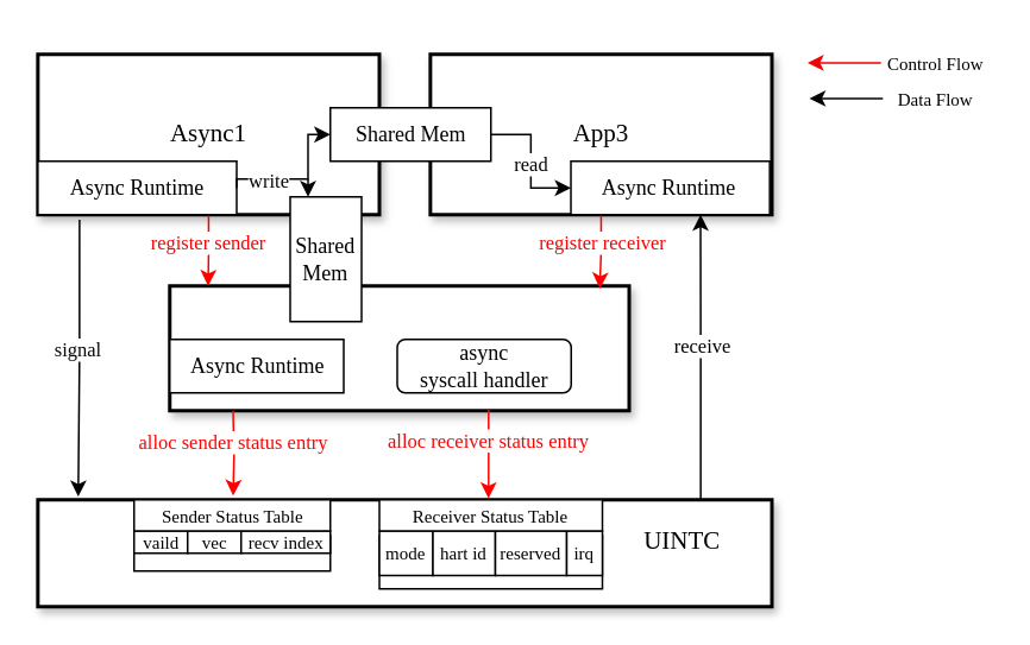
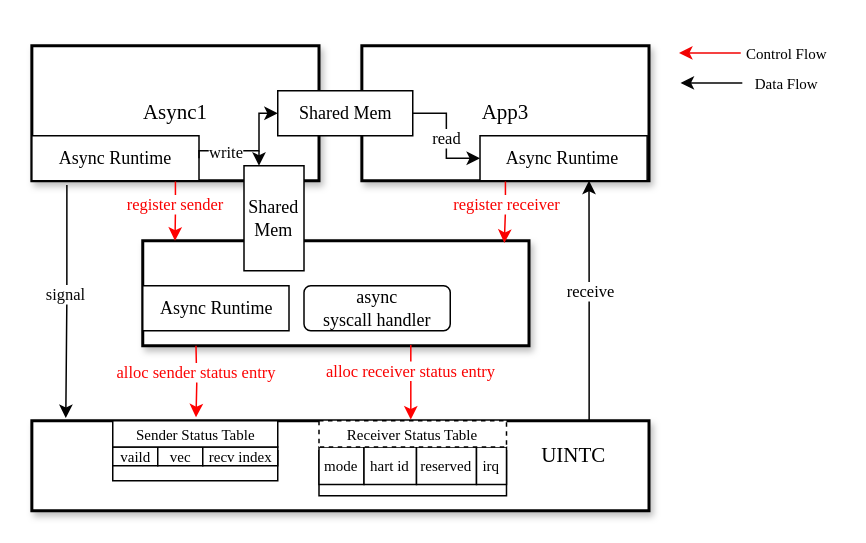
  <mxCell id="0" />
  <mxCell id="1" parent="0" />
  <mxCell id="2" value="&lt;font style=&quot;font-size: 14px;&quot; face=&quot;Times New Roman&quot;&gt;Async1&lt;/font&gt;" style="rounded=0;whiteSpace=wrap;html=1;strokeWidth=2;container=0;shadow=1;" parent="1" vertex="1"><mxGeometry x="20.57" y="30" width="191.43" height="90" as="geometry" /></mxCell>
  <mxCell id="3" value="&lt;font style=&quot;font-size: 14px;&quot; face=&quot;Times New Roman&quot;&gt;App3&lt;/font&gt;" style="rounded=0;whiteSpace=wrap;html=1;strokeWidth=2;container=0;shadow=1;" parent="1" vertex="1"><mxGeometry x="240.57" y="30" width="191.43" height="90" as="geometry" /></mxCell>
  <mxCell id="4" value="" style="rounded=0;whiteSpace=wrap;html=1;strokeWidth=2;container=0;shadow=1;" parent="1" vertex="1"><mxGeometry x="94.5" y="160" width="257.5" height="70" as="geometry" /></mxCell>
  <mxCell id="5" value="" style="rounded=0;whiteSpace=wrap;html=1;strokeWidth=2;container=0;shadow=1;" parent="1" vertex="1"><mxGeometry x="20.57" y="280" width="411.43" height="60" as="geometry" /></mxCell>
  <mxCell id="6" value="&lt;font face=&quot;Times New Roman&quot;&gt;Shared Mem&lt;/font&gt;" style="rounded=0;whiteSpace=wrap;html=1;" parent="1" vertex="1"><mxGeometry x="184.5" y="60" width="90" height="30" as="geometry" /></mxCell>
  <mxCell id="7" style="edgeStyle=orthogonalEdgeStyle;rounded=0;orthogonalLoop=1;jettySize=auto;html=1;exitX=0.5;exitY=1;exitDx=0;exitDy=0;strokeColor=#ff0000;" parent="1" source="2" edge="1"><mxGeometry relative="1" as="geometry"><mxPoint x="116" y="160" as="targetPoint" /></mxGeometry></mxCell>
  <mxCell id="8" value="&lt;font color=&quot;#fa0000&quot; face=&quot;Times New Roman&quot;&gt;register sender&lt;/font&gt;" style="edgeLabel;html=1;align=center;verticalAlign=middle;resizable=0;points=[];" parent="7" vertex="1" connectable="0"><mxGeometry x="-0.248" y="-1" relative="1" as="geometry"><mxPoint as="offset" /></mxGeometry></mxCell>
  <mxCell id="9" style="edgeStyle=orthogonalEdgeStyle;rounded=0;orthogonalLoop=1;jettySize=auto;html=1;entryX=0.266;entryY=-0.038;entryDx=0;entryDy=0;entryPerimeter=0;strokeColor=#ff0000;" parent="1" target="5" edge="1"><mxGeometry relative="1" as="geometry"><mxPoint x="130" y="230" as="sourcePoint" /><mxPoint x="126" y="172" as="targetPoint" /></mxGeometry></mxCell>
  <mxCell id="10" value="&lt;font color=&quot;#fc0303&quot; face=&quot;Times New Roman&quot;&gt;alloc sender status entry&lt;/font&gt;" style="edgeLabel;html=1;align=center;verticalAlign=middle;resizable=0;points=[];" parent="9" vertex="1" connectable="0"><mxGeometry x="-0.27" y="-1" relative="1" as="geometry"><mxPoint y="-1" as="offset" /></mxGeometry></mxCell>
  <mxCell id="11" style="edgeStyle=orthogonalEdgeStyle;rounded=0;orthogonalLoop=1;jettySize=auto;html=1;exitX=0.5;exitY=1;exitDx=0;exitDy=0;entryX=0.936;entryY=0.021;entryDx=0;entryDy=0;entryPerimeter=0;strokeColor=#fa0000;" parent="1" source="3" target="4" edge="1"><mxGeometry relative="1" as="geometry"><mxPoint x="126" y="130" as="sourcePoint" /><mxPoint x="126" y="172" as="targetPoint" /></mxGeometry></mxCell>
  <mxCell id="12" value="&lt;font color=&quot;#f90101&quot; face=&quot;Times New Roman&quot;&gt;register receiver&lt;/font&gt;" style="edgeLabel;html=1;align=center;verticalAlign=middle;resizable=0;points=[];" parent="11" vertex="1" connectable="0"><mxGeometry x="-0.227" relative="1" as="geometry"><mxPoint as="offset" /></mxGeometry></mxCell>
  <mxCell id="13" style="edgeStyle=orthogonalEdgeStyle;rounded=0;orthogonalLoop=1;jettySize=auto;html=1;entryX=0.614;entryY=-0.014;entryDx=0;entryDy=0;entryPerimeter=0;exitX=0.694;exitY=0.994;exitDx=0;exitDy=0;exitPerimeter=0;strokeColor=#ff0000;" parent="1" source="4" target="5" edge="1"><mxGeometry relative="1" as="geometry"><mxPoint x="140" y="200" as="sourcePoint" /><mxPoint x="140" y="239" as="targetPoint" /></mxGeometry></mxCell>
  <mxCell id="14" value="&lt;font color=&quot;#f90101&quot; face=&quot;Times New Roman&quot;&gt;alloc receiver status entry&lt;/font&gt;" style="edgeLabel;html=1;align=center;verticalAlign=middle;resizable=0;points=[];" parent="13" vertex="1" connectable="0"><mxGeometry x="-0.27" y="-1" relative="1" as="geometry"><mxPoint y="-1" as="offset" /></mxGeometry></mxCell>
  <mxCell id="15" style="edgeStyle=orthogonalEdgeStyle;rounded=0;orthogonalLoop=1;jettySize=auto;html=1;entryX=0.055;entryY=-0.03;entryDx=0;entryDy=0;entryPerimeter=0;exitX=0.122;exitY=1.032;exitDx=0;exitDy=0;exitPerimeter=0;fillColor=#f8cecc;strokeColor=#000000;" parent="1" source="2" target="5" edge="1"><mxGeometry relative="1" as="geometry"><mxPoint x="140" y="200" as="sourcePoint" /><mxPoint x="140" y="239" as="targetPoint" /></mxGeometry></mxCell>
  <mxCell id="16" value="&lt;span style=&quot;font-family: &amp;quot;Times New Roman&amp;quot;;&quot;&gt;&lt;font color=&quot;#080808&quot;&gt;signal&lt;/font&gt;&lt;/span&gt;" style="edgeLabel;html=1;align=center;verticalAlign=middle;resizable=0;points=[];" parent="15" vertex="1" connectable="0"><mxGeometry x="-0.063" y="-1" relative="1" as="geometry"><mxPoint as="offset" /></mxGeometry></mxCell>
  <mxCell id="17" style="edgeStyle=orthogonalEdgeStyle;rounded=0;orthogonalLoop=1;jettySize=auto;html=1;strokeColor=#000000;exitX=0.903;exitY=0;exitDx=0;exitDy=0;exitPerimeter=0;" parent="1" source="5" edge="1"><mxGeometry relative="1" as="geometry"><mxPoint x="392" y="227" as="sourcePoint" /><mxPoint x="392" y="120" as="targetPoint" /></mxGeometry></mxCell>
  <mxCell id="18" value="&lt;span style=&quot;font-family: &amp;quot;Times New Roman&amp;quot;;&quot;&gt;receive&lt;/span&gt;" style="edgeLabel;html=1;align=center;verticalAlign=middle;resizable=0;points=[];" parent="17" vertex="1" connectable="0"><mxGeometry x="0.079" relative="1" as="geometry"><mxPoint as="offset" /></mxGeometry></mxCell>
  <mxCell id="19" value="&lt;font face=&quot;Times New Roman&quot;&gt;Async Runtime&lt;/font&gt;" style="rounded=0;whiteSpace=wrap;html=1;" parent="1" vertex="1"><mxGeometry x="20.57" y="90" width="111.43" height="30" as="geometry" /></mxCell>
  <mxCell id="20" value="&lt;font face=&quot;Times New Roman&quot;&gt;Async Runtime&lt;/font&gt;" style="rounded=0;whiteSpace=wrap;html=1;" parent="1" vertex="1"><mxGeometry x="319.34" y="90" width="111.43" height="30" as="geometry" /></mxCell>
  <mxCell id="21" value="" style="rounded=0;whiteSpace=wrap;html=1;" parent="1" vertex="1"><mxGeometry x="212" y="300" width="125" height="30" as="geometry" /></mxCell>
  <mxCell id="22" value="&lt;font style=&quot;font-size: 10px;&quot; face=&quot;Times New Roman&quot;&gt;mode&lt;/font&gt;" style="rounded=0;whiteSpace=wrap;html=1;" parent="1" vertex="1"><mxGeometry x="212" y="297.5" width="30" height="25" as="geometry" /></mxCell>
  <mxCell id="23" value="&lt;font style=&quot;font-size: 10px;&quot; face=&quot;Times New Roman&quot;&gt;hart id&lt;/font&gt;" style="rounded=0;whiteSpace=wrap;html=1;" parent="1" vertex="1"><mxGeometry x="242" y="297.5" width="35" height="25" as="geometry" /></mxCell>
  <mxCell id="24" value="&lt;font face=&quot;Times New Roman&quot; style=&quot;font-size: 10px;&quot;&gt;reserved&lt;/font&gt;" style="rounded=0;whiteSpace=wrap;html=1;" parent="1" vertex="1"><mxGeometry x="277" y="297.5" width="40" height="25" as="geometry" /></mxCell>
  <mxCell id="25" value="&lt;font face=&quot;Times New Roman&quot; style=&quot;font-size: 10px;&quot;&gt;irq&lt;/font&gt;" style="rounded=0;whiteSpace=wrap;html=1;" parent="1" vertex="1"><mxGeometry x="317" y="297.5" width="20" height="25" as="geometry" /></mxCell>
  <mxCell id="26" value="" style="rounded=0;whiteSpace=wrap;html=1;" parent="1" vertex="1"><mxGeometry x="74.5" y="300" width="110" height="20" as="geometry" /></mxCell>
  <mxCell id="27" value="&lt;font face=&quot;Times New Roman&quot;&gt;&lt;span style=&quot;font-size: 10px;&quot;&gt;vaild&lt;/span&gt;&lt;/font&gt;" style="rounded=0;whiteSpace=wrap;html=1;" parent="1" vertex="1"><mxGeometry x="74.5" y="297.5" width="30" height="12.5" as="geometry" /></mxCell>
  <mxCell id="28" value="&lt;font face=&quot;Times New Roman&quot;&gt;&lt;span style=&quot;font-size: 10px;&quot;&gt;vec&lt;/span&gt;&lt;/font&gt;" style="rounded=0;whiteSpace=wrap;html=1;" parent="1" vertex="1"><mxGeometry x="104.5" y="297.5" width="30" height="12.5" as="geometry" /></mxCell>
  <mxCell id="29" value="&lt;font face=&quot;Times New Roman&quot;&gt;&lt;span style=&quot;font-size: 10px;&quot;&gt;recv index&lt;/span&gt;&lt;/font&gt;" style="rounded=0;whiteSpace=wrap;html=1;" parent="1" vertex="1"><mxGeometry x="134.5" y="297.5" width="50" height="12.5" as="geometry" /></mxCell>
- <mxCell id="30" value="&lt;font style=&quot;font-size: 10px;&quot; face=&quot;Times New Roman&quot;&gt;Receiver Status Table&lt;/font&gt;" style="rounded=0;whiteSpace=wrap;html=1;" parent="1" vertex="1"><mxGeometry x="212" y="280" width="125" height="17.5" as="geometry" /></mxCell>
+ <mxCell id="30" value="&lt;font style=&quot;font-size: 10px;&quot; face=&quot;Times New Roman&quot;&gt;Receiver Status Table&lt;/font&gt;" style="rounded=0;whiteSpace=wrap;html=1;dashed=1;" parent="1" vertex="1"><mxGeometry x="212" y="280" width="125" height="17.5" as="geometry" /></mxCell>
  <mxCell id="31" value="&lt;font style=&quot;font-size: 10px;&quot; face=&quot;Times New Roman&quot;&gt;Sender Status Table&lt;/font&gt;" style="rounded=0;whiteSpace=wrap;html=1;" parent="1" vertex="1"><mxGeometry x="74.5" y="280" width="110" height="17.5" as="geometry" /></mxCell>
  <mxCell id="32" value="&lt;font face=&quot;Times New Roman&quot;&gt;Async Runtime&lt;/font&gt;" style="rounded=0;whiteSpace=wrap;html=1;" parent="1" vertex="1"><mxGeometry x="94.5" y="190" width="97.5" height="30" as="geometry" /></mxCell>
  <mxCell id="33" style="edgeStyle=orthogonalEdgeStyle;rounded=0;orthogonalLoop=1;jettySize=auto;html=1;entryX=0;entryY=0.5;entryDx=0;entryDy=0;exitX=1;exitY=0.5;exitDx=0;exitDy=0;fillColor=#f8cecc;strokeColor=#030303;" parent="1" source="19" target="6" edge="1"><mxGeometry relative="1" as="geometry"><mxPoint x="54" y="133" as="sourcePoint" /><mxPoint x="53" y="289" as="targetPoint" /><Array as="points"><mxPoint x="132" y="100" /><mxPoint x="172" y="100" /><mxPoint x="172" y="75" /></Array></mxGeometry></mxCell>
  <mxCell id="34" value="&lt;font color=&quot;#050505&quot; face=&quot;Times New Roman&quot;&gt;write&lt;/font&gt;" style="edgeLabel;html=1;align=center;verticalAlign=middle;resizable=0;points=[];" parent="33" vertex="1" connectable="0"><mxGeometry x="-0.46" relative="1" as="geometry"><mxPoint as="offset" /></mxGeometry></mxCell>
  <mxCell id="35" style="edgeStyle=orthogonalEdgeStyle;rounded=0;orthogonalLoop=1;jettySize=auto;html=1;entryX=0;entryY=0.5;entryDx=0;entryDy=0;exitX=1;exitY=0.5;exitDx=0;exitDy=0;fillColor=#f8cecc;strokeColor=#050505;" parent="1" source="6" target="20" edge="1"><mxGeometry relative="1" as="geometry"><mxPoint x="142" y="115" as="sourcePoint" /><mxPoint x="195" y="85" as="targetPoint" /></mxGeometry></mxCell>
  <mxCell id="36" value="&lt;font color=&quot;#030303&quot; face=&quot;Times New Roman&quot;&gt;read&lt;/font&gt;" style="edgeLabel;html=1;align=center;verticalAlign=middle;resizable=0;points=[];" parent="35" vertex="1" connectable="0"><mxGeometry x="0.046" relative="1" as="geometry"><mxPoint as="offset" /></mxGeometry></mxCell>
  <mxCell id="37" value="" style="endArrow=classic;html=1;rounded=0;strokeColor=#f20202;" parent="1" edge="1"><mxGeometry width="50" height="50" relative="1" as="geometry"><mxPoint x="493.17" y="34.75" as="sourcePoint" /><mxPoint x="452" y="34.75" as="targetPoint" /></mxGeometry></mxCell>
  <mxCell id="38" value="" style="endArrow=classic;html=1;rounded=0;strokeColor=#050505;" parent="1" edge="1"><mxGeometry width="50" height="50" relative="1" as="geometry"><mxPoint x="494.21" y="54.75" as="sourcePoint" /><mxPoint x="453.04" y="54.75" as="targetPoint" /></mxGeometry></mxCell>
  <mxCell id="39" value="&lt;font face=&quot;Times New Roman&quot; style=&quot;font-size: 10px;&quot;&gt;Control Flow&lt;/font&gt;" style="text;html=1;align=center;verticalAlign=middle;whiteSpace=wrap;rounded=0;" parent="1" vertex="1"><mxGeometry x="494.21" y="20" width="60" height="30" as="geometry" /></mxCell>
  <mxCell id="40" value="&lt;font face=&quot;Times New Roman&quot; style=&quot;font-size: 10px;&quot;&gt;Data Flow&lt;/font&gt;" style="text;html=1;align=center;verticalAlign=middle;whiteSpace=wrap;rounded=0;" parent="1" vertex="1"><mxGeometry x="494.21" y="40" width="60" height="30" as="geometry" /></mxCell>
  <mxCell id="41" value="&lt;font style=&quot;font-size: 12px;&quot; face=&quot;Times New Roman&quot;&gt;Shared Mem&lt;/font&gt;" style="rounded=0;whiteSpace=wrap;html=1;" parent="1" vertex="1"><mxGeometry x="162" y="110" width="40" height="70" as="geometry" /></mxCell>
- <mxCell id="42" value="&lt;div&gt;&lt;span style=&quot;background-color: initial;&quot;&gt;&lt;font face=&quot;Times New Roman&quot;&gt;async&lt;/font&gt;&lt;/span&gt;&lt;/div&gt;&lt;div&gt;&lt;span style=&quot;background-color: initial;&quot;&gt;&lt;font face=&quot;Times New Roman&quot;&gt;syscall handler&lt;/font&gt;&lt;/span&gt;&lt;br&gt;&lt;/div&gt;" style="rounded=1;whiteSpace=wrap;html=1;" parent="1" vertex="1"><mxGeometry x="222" y="190" width="97.5" height="30" as="geometry" /></mxCell>
+ <mxCell id="42" value="&lt;div&gt;&lt;span style=&quot;background-color: initial;&quot;&gt;&lt;font face=&quot;Times New Roman&quot;&gt;async&lt;/font&gt;&lt;/span&gt;&lt;/div&gt;&lt;div&gt;&lt;span style=&quot;background-color: initial;&quot;&gt;&lt;font face=&quot;Times New Roman&quot;&gt;syscall handler&lt;/font&gt;&lt;/span&gt;&lt;br&gt;&lt;/div&gt;" style="rounded=1;whiteSpace=wrap;html=1;" parent="1" vertex="1"><mxGeometry x="202" y="190" width="97.5" height="30" as="geometry" /></mxCell>
  <mxCell id="43" style="edgeStyle=orthogonalEdgeStyle;rounded=0;orthogonalLoop=1;jettySize=auto;html=1;strokeColor=#050505;entryX=0.25;entryY=0;entryDx=0;entryDy=0;" parent="1" target="41" edge="1"><mxGeometry relative="1" as="geometry"><mxPoint x="172" y="100" as="sourcePoint" /><mxPoint x="402" y="130" as="targetPoint" /></mxGeometry></mxCell>
  <mxCell id="44" value="&lt;font face=&quot;Times New Roman&quot; style=&quot;font-size: 14px;&quot;&gt;UINTC&lt;/font&gt;" style="text;html=1;align=center;verticalAlign=middle;whiteSpace=wrap;rounded=0;" parent="1" vertex="1"><mxGeometry x="352" y="288.75" width="60" height="30" as="geometry" /></mxCell>
